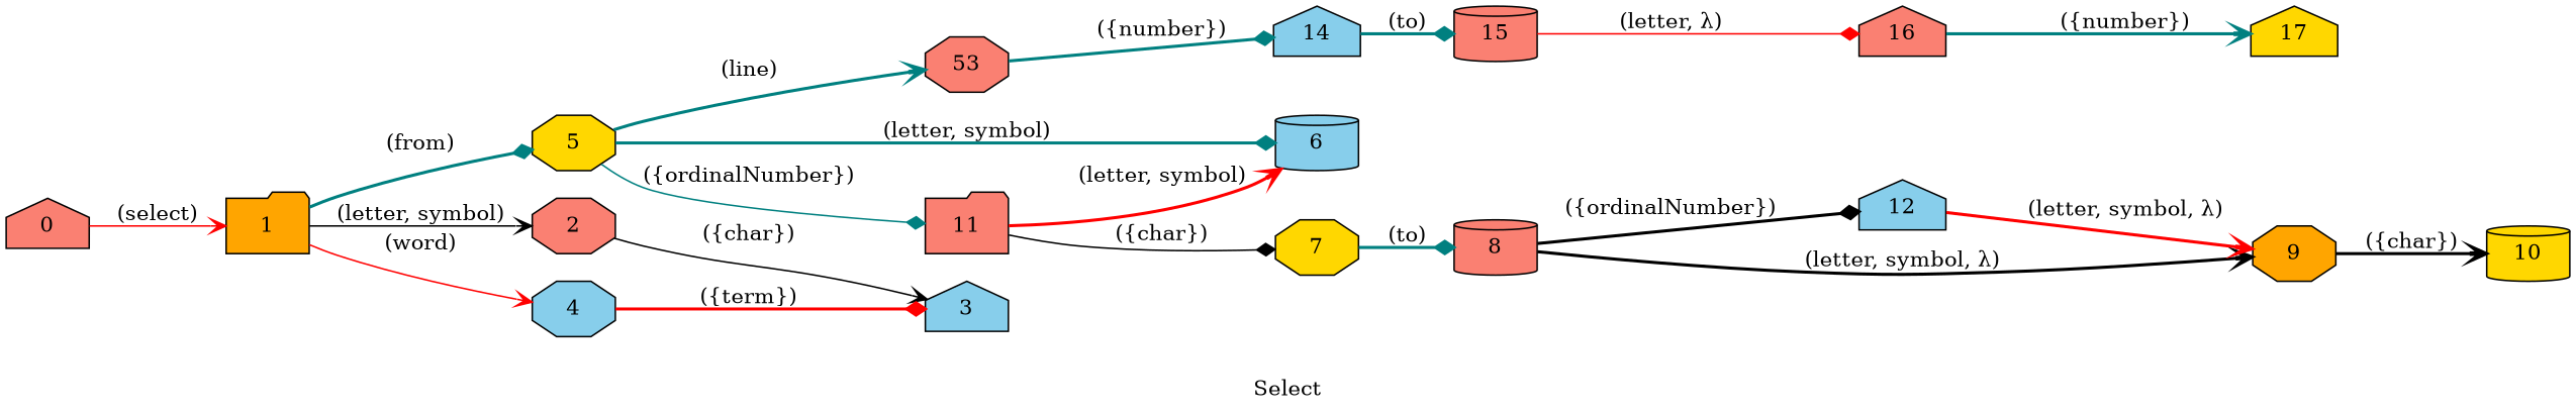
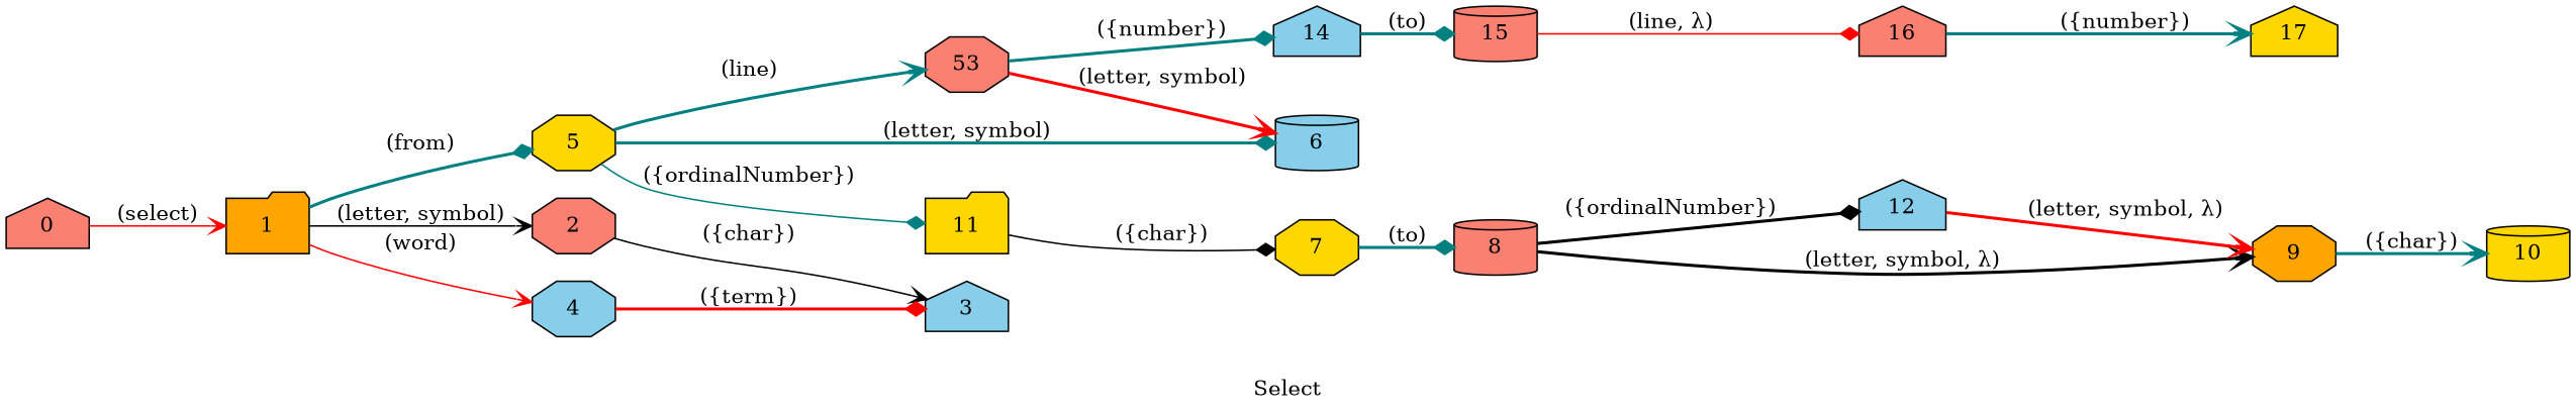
  digraph {
    desc="Select a piece of the text in the current line"
    label=Select
    lang="en-US"
    langName=English
    rankdir=LR
    title=Select
    node [fillcolor=salmon shape=octagon style=filled]
    edge [arrowhead=diamond color=teal style=bold]
    5 [fillcolor=gold]
-   11 [shape=folder]
+   11 [fillcolor=gold shape=folder]
    8 [shape=cylinder]
    12 [fillcolor=skyblue shape=house]
    n5 [label=53]
    6 [fillcolor=skyblue shape=cylinder]
    7 [fillcolor=gold]
    9 [fillcolor=orange]
    3 [fillcolor=skyblue shape=house]
    17 [fillcolor=gold shape=house]
    10 [fillcolor=gold shape=cylinder]
    0 [shape=house]
    1 [fillcolor=orange shape=folder]
    2
    4 [fillcolor=skyblue]
    14 [fillcolor=skyblue shape=house]
    15 [shape=cylinder]
    16 [shape=house]
    subgraph sub_1 {
      5
      11
    }
    subgraph sub_2 {
      8
      12
    }
    5 -> 11 [label="({ordinalNumber})" normalizer=ordinalNumber store=fromPosition style=solid]
    5 -> n5 [arrowhead=vee label="(line)" store=selectLine]
    5 -> 6 [label="(letter, symbol)"]
-   11 -> 6 [arrowhead=vee color=red label="(letter, symbol)"]
+   n5 -> 6 [arrowhead=vee color=red label="(letter, symbol)"]
    11 -> 7 [color=black label="({char})" store=from style=solid]
    8 -> 12 [color=black label="({ordinalNumber})" normalizer=ordinalNumber store=toPosition]
    8 -> 9 [arrowhead=vee color=black label="(letter, symbol, λ)"]
    12 -> 9 [arrowhead=vee color=red label="(letter, symbol, λ)"]
    n5 -> 14 [label="({number})" store=from]
    7 -> 8 [label="(to)"]
-   9 -> 10 [arrowhead=vee color=black label="({char})" store=to]
+   9 -> 10 [arrowhead=vee label="({char})" store=to]
    0 -> 1 [arrowhead=vee color=red label="(select)" style=solid]
    1 -> 5 [label="(from)"]
    1 -> 2 [arrowhead=vee color=black label="(letter, symbol)" style=solid]
    1 -> 4 [arrowhead=vee color=red label="(word)" style=solid]
    2 -> 3 [arrowhead=vee color=black label="({char})" store=word style=solid]
    4 -> 3 [color=red label="({term})" store=word]
    14 -> 15 [label="(to)"]
-   15 -> 16 [color=red label="(letter, λ)" style=solid]
+   15 -> 16 [color=red label="(line, λ)" style=solid]
    16 -> 17 [arrowhead=vee label="({number})" store=to]
  }
